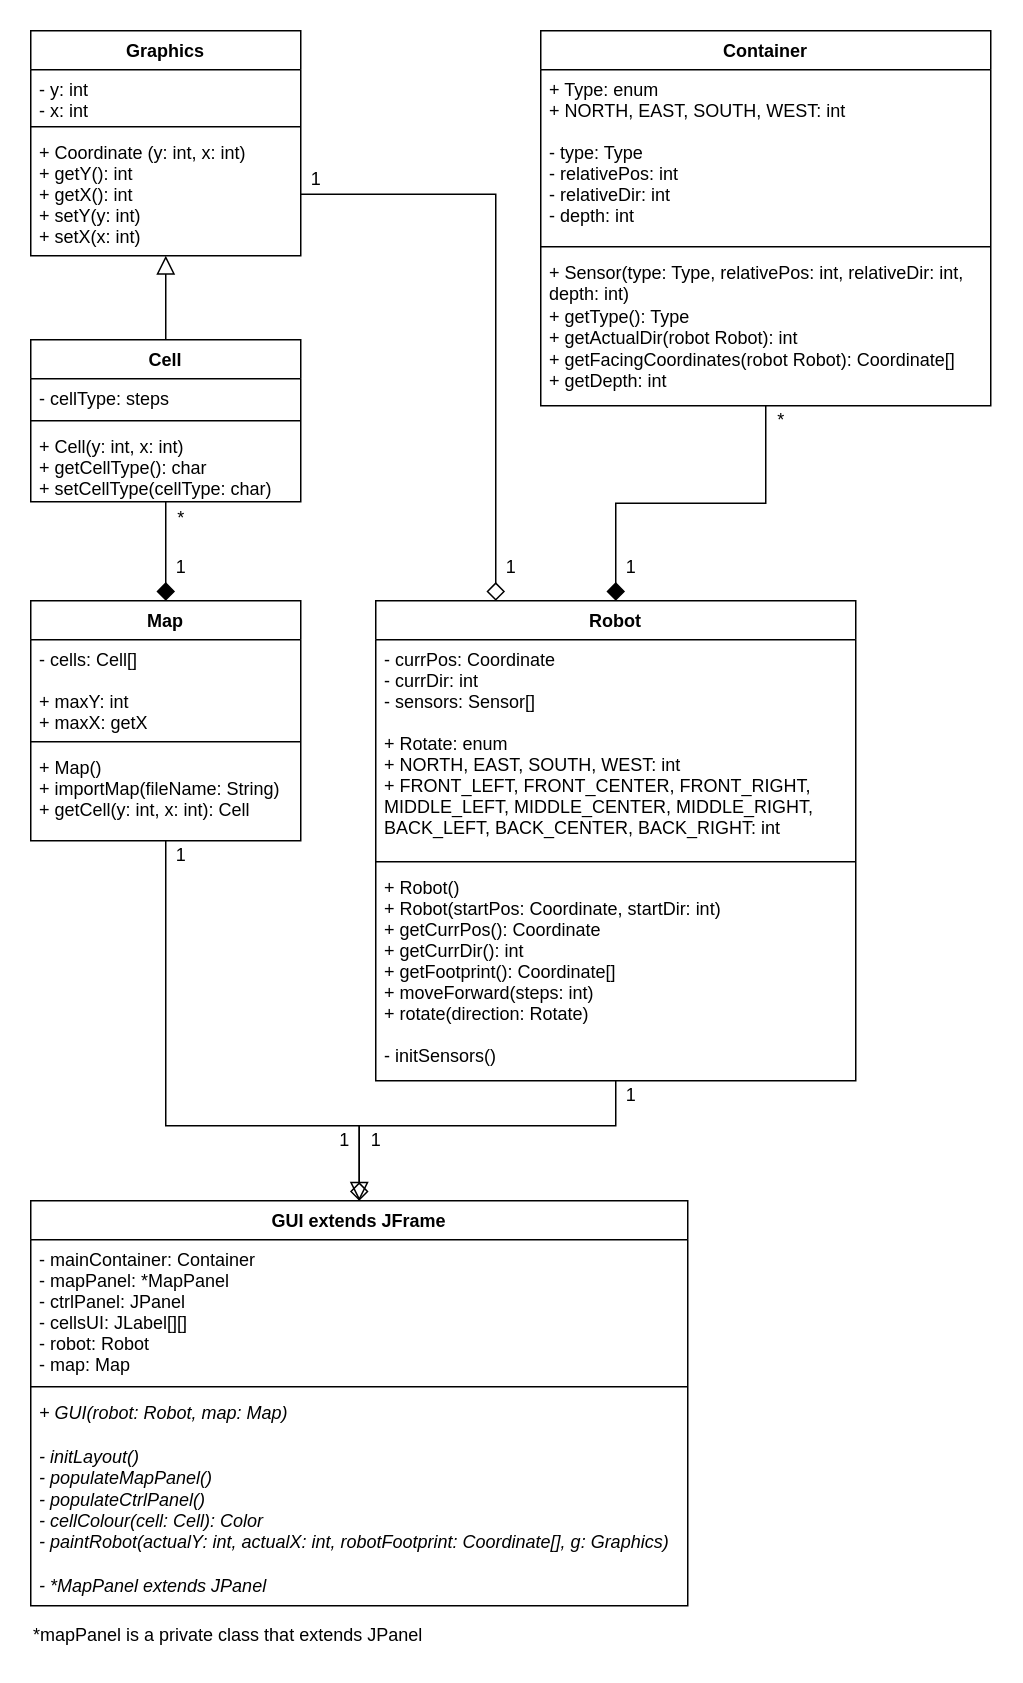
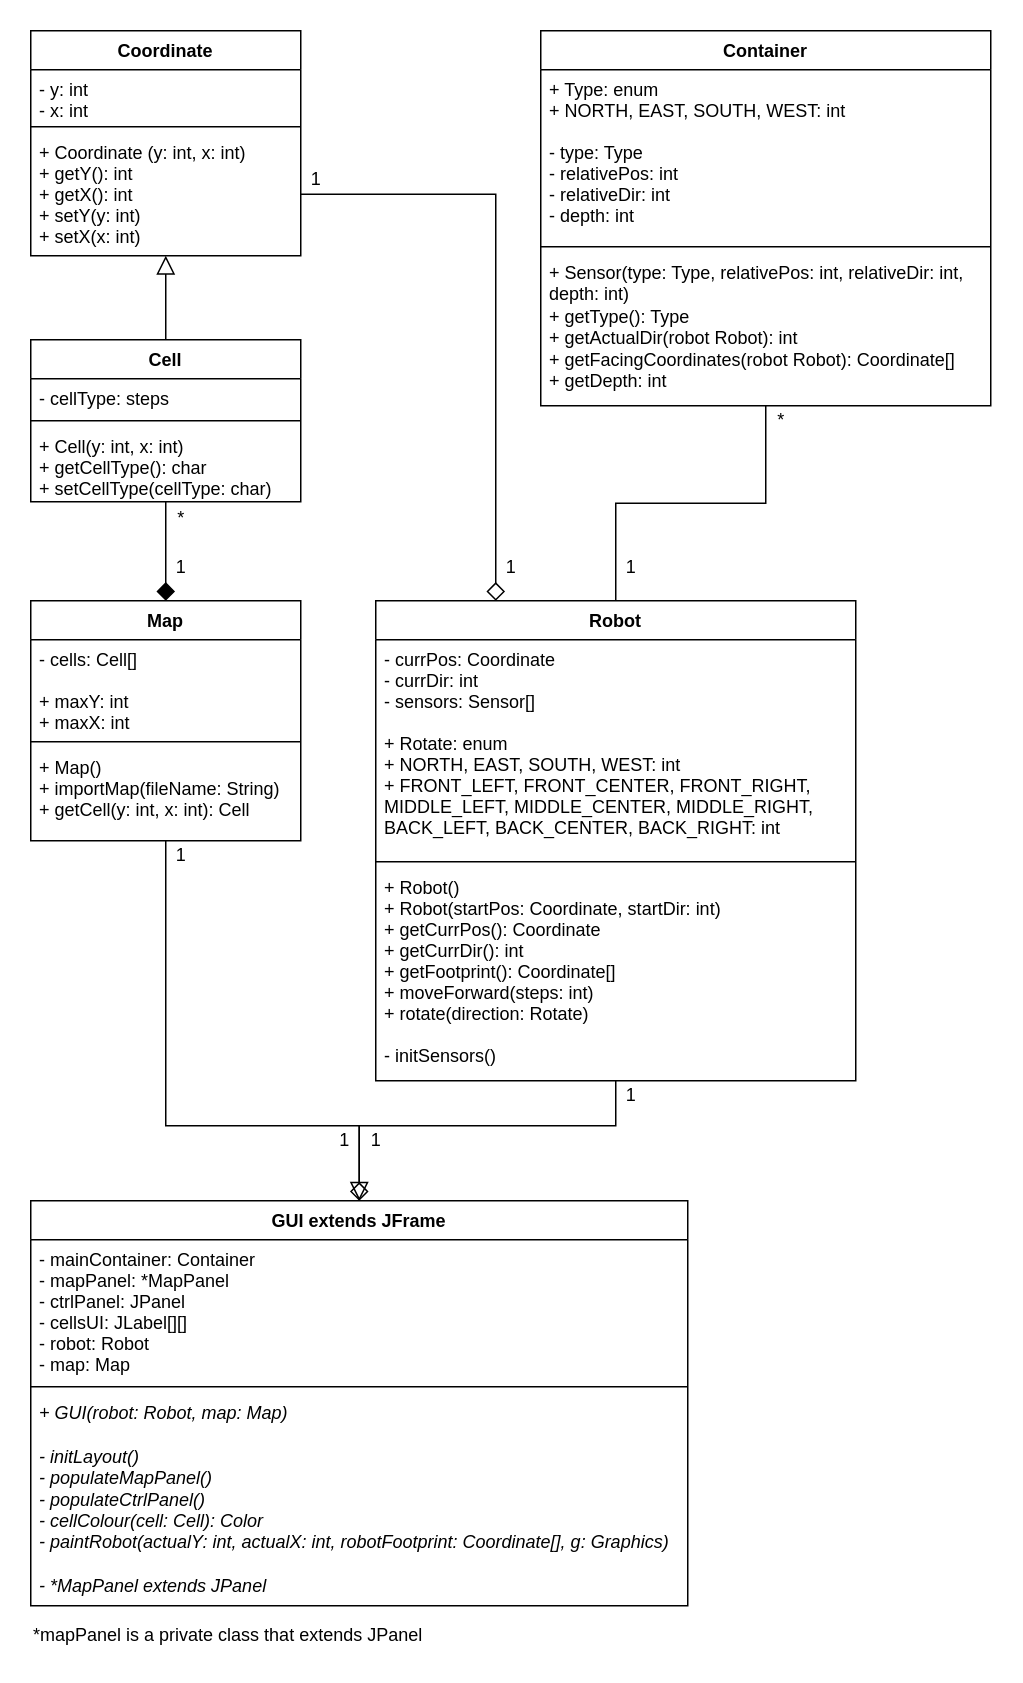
  <mxCell id="0" />
  <mxCell id="1" parent="0" />
- <mxCell id="2" value="Graphics" style="swimlane;fontStyle=1;align=center;verticalAlign=top;childLayout=stackLayout;horizontal=1;startSize=26;horizontalStack=0;resizeParent=1;resizeParentMax=0;resizeLast=0;collapsible=1;marginBottom=0;" vertex="1" parent="1"><mxGeometry x="20" y="20" width="180" height="150" as="geometry"><mxRectangle x="320" y="93" width="90" height="26" as="alternateBounds" /></mxGeometry></mxCell>
+ <mxCell id="2" value="Coordinate" style="swimlane;fontStyle=1;align=center;verticalAlign=top;childLayout=stackLayout;horizontal=1;startSize=26;horizontalStack=0;resizeParent=1;resizeParentMax=0;resizeLast=0;collapsible=1;marginBottom=0;" vertex="1" parent="1"><mxGeometry x="20" y="20" width="180" height="150" as="geometry"><mxRectangle x="320" y="93" width="90" height="26" as="alternateBounds" /></mxGeometry></mxCell>
  <mxCell id="3" value="- y: int&#10;- x: int" style="text;strokeColor=none;fillColor=none;align=left;verticalAlign=top;spacingLeft=4;spacingRight=4;overflow=hidden;rotatable=0;points=[[0,0.5],[1,0.5]];portConstraint=eastwest;" vertex="1" parent="2"><mxGeometry y="26" width="180" height="34" as="geometry" /></mxCell>
  <mxCell id="4" value="" style="line;strokeWidth=1;fillColor=none;align=left;verticalAlign=middle;spacingTop=-1;spacingLeft=3;spacingRight=3;rotatable=0;labelPosition=right;points=[];portConstraint=eastwest;" vertex="1" parent="2"><mxGeometry y="60" width="180" height="8" as="geometry" /></mxCell>
  <mxCell id="5" value="+ Coordinate (y: int, x: int)&#10;+ getY(): int&#10;+ getX(): int&#10;+ setY(y: int)&#10;+ setX(x: int)" style="text;strokeColor=none;fillColor=none;align=left;verticalAlign=top;spacingLeft=4;spacingRight=4;overflow=hidden;rotatable=0;points=[[0,0.5],[1,0.5]];portConstraint=eastwest;" vertex="1" parent="2"><mxGeometry y="68" width="180" height="82" as="geometry" /></mxCell>
  <mxCell id="6" style="edgeStyle=orthogonalEdgeStyle;rounded=0;orthogonalLoop=1;jettySize=auto;html=1;exitX=0.5;exitY=0;exitDx=0;exitDy=0;entryX=0.5;entryY=1;entryDx=0;entryDy=0;entryPerimeter=0;endArrow=block;endFill=0;endSize=10;" edge="1" parent="1" source="7" target="5"><mxGeometry relative="1" as="geometry" /></mxCell>
  <mxCell id="7" value="Cell" style="swimlane;fontStyle=1;align=center;verticalAlign=top;childLayout=stackLayout;horizontal=1;startSize=26;horizontalStack=0;resizeParent=1;resizeParentMax=0;resizeLast=0;collapsible=1;marginBottom=0;" vertex="1" parent="1"><mxGeometry x="20" y="226" width="180" height="108" as="geometry" /></mxCell>
  <mxCell id="8" value="- cellType: steps" style="text;strokeColor=none;fillColor=none;align=left;verticalAlign=top;spacingLeft=4;spacingRight=4;overflow=hidden;rotatable=0;points=[[0,0.5],[1,0.5]];portConstraint=eastwest;" vertex="1" parent="7"><mxGeometry y="26" width="180" height="24" as="geometry" /></mxCell>
  <mxCell id="9" value="" style="line;strokeWidth=1;fillColor=none;align=left;verticalAlign=middle;spacingTop=-1;spacingLeft=3;spacingRight=3;rotatable=0;labelPosition=right;points=[];portConstraint=eastwest;" vertex="1" parent="7"><mxGeometry y="50" width="180" height="8" as="geometry" /></mxCell>
  <mxCell id="10" value="+ Cell(y: int, x: int)&#10;+ getCellType(): char&#10;+ setCellType(cellType: char)" style="text;strokeColor=none;fillColor=none;align=left;verticalAlign=top;spacingLeft=4;spacingRight=4;overflow=hidden;rotatable=0;points=[[0,0.5],[1,0.5]];portConstraint=eastwest;" vertex="1" parent="7"><mxGeometry y="58" width="180" height="50" as="geometry" /></mxCell>
  <mxCell id="11" value="" style="edgeStyle=orthogonalEdgeStyle;rounded=0;orthogonalLoop=1;jettySize=auto;html=1;endArrow=none;endFill=0;strokeWidth=1;endSize=6;startArrow=diamond;startFill=1;startSize=10;" edge="1" parent="1" source="13" target="10"><mxGeometry relative="1" as="geometry"><Array as="points"><mxPoint x="110" y="367" /><mxPoint x="110" y="367" /></Array></mxGeometry></mxCell>
  <mxCell id="12" style="edgeStyle=orthogonalEdgeStyle;rounded=0;orthogonalLoop=1;jettySize=auto;html=1;startArrow=none;startFill=0;startSize=6;endArrow=diamond;endFill=0;endSize=10;strokeWidth=1;" edge="1" parent="1" source="13" target="34"><mxGeometry relative="1" as="geometry"><Array as="points"><mxPoint x="110" y="750" /><mxPoint x="239" y="750" /></Array></mxGeometry></mxCell>
  <mxCell id="13" value="Map" style="swimlane;fontStyle=1;align=center;verticalAlign=top;childLayout=stackLayout;horizontal=1;startSize=26;horizontalStack=0;resizeParent=1;resizeParentMax=0;resizeLast=0;collapsible=1;marginBottom=0;" vertex="1" parent="1"><mxGeometry x="20" y="400" width="180" height="160" as="geometry" /></mxCell>
- <mxCell id="14" value="- cells: Cell[]&#10;&#10;+ maxY: int&#10;+ maxX: getX" style="text;strokeColor=none;fillColor=none;align=left;verticalAlign=top;spacingLeft=4;spacingRight=4;overflow=hidden;rotatable=0;points=[[0,0.5],[1,0.5]];portConstraint=eastwest;" vertex="1" parent="13"><mxGeometry y="26" width="180" height="64" as="geometry" /></mxCell>
+ <mxCell id="14" value="- cells: Cell[]&#10;&#10;+ maxY: int&#10;+ maxX: int" style="text;strokeColor=none;fillColor=none;align=left;verticalAlign=top;spacingLeft=4;spacingRight=4;overflow=hidden;rotatable=0;points=[[0,0.5],[1,0.5]];portConstraint=eastwest;" vertex="1" parent="13"><mxGeometry y="26" width="180" height="64" as="geometry" /></mxCell>
  <mxCell id="15" value="" style="line;strokeWidth=1;fillColor=none;align=left;verticalAlign=middle;spacingTop=-1;spacingLeft=3;spacingRight=3;rotatable=0;labelPosition=right;points=[];portConstraint=eastwest;" vertex="1" parent="13"><mxGeometry y="90" width="180" height="8" as="geometry" /></mxCell>
  <mxCell id="16" value="+ Map()&#10;+ importMap(fileName: String)&#10;+ getCell(y: int, x: int): Cell" style="text;strokeColor=none;fillColor=none;align=left;verticalAlign=top;spacingLeft=4;spacingRight=4;overflow=hidden;rotatable=0;points=[[0,0.5],[1,0.5]];portConstraint=eastwest;" vertex="1" parent="13"><mxGeometry y="98" width="180" height="62" as="geometry" /></mxCell>
  <mxCell id="17" value="*" style="text;html=1;resizable=0;points=[];autosize=1;align=center;verticalAlign=top;spacingTop=-4;" vertex="1" parent="1"><mxGeometry x="110" y="335" width="20" height="20" as="geometry" /></mxCell>
  <mxCell id="18" value="1" style="text;html=1;resizable=0;points=[];autosize=1;align=center;verticalAlign=top;spacingTop=-4;" vertex="1" parent="1"><mxGeometry x="110" y="367.5" width="20" height="20" as="geometry" /></mxCell>
  <mxCell id="19" style="edgeStyle=orthogonalEdgeStyle;rounded=0;orthogonalLoop=1;jettySize=auto;html=1;startArrow=none;startFill=0;startSize=6;endArrow=block;endFill=0;endSize=10;strokeWidth=1;" edge="1" parent="1" source="20" target="34"><mxGeometry relative="1" as="geometry"><Array as="points"><mxPoint x="410" y="750" /><mxPoint x="239" y="750" /></Array></mxGeometry></mxCell>
  <mxCell id="20" value="Robot" style="swimlane;fontStyle=1;align=center;verticalAlign=top;childLayout=stackLayout;horizontal=1;startSize=26;horizontalStack=0;resizeParent=1;resizeParentMax=0;resizeLast=0;collapsible=1;marginBottom=0;" vertex="1" parent="1"><mxGeometry x="250" y="400" width="320" height="320" as="geometry" /></mxCell>
  <mxCell id="21" value="- currPos: Coordinate&#10;- currDir: int&#10;- sensors: Sensor[]&#10;&#10;+ Rotate: enum&#10;+ NORTH, EAST, SOUTH, WEST: int&#10;+ FRONT_LEFT, FRONT_CENTER, FRONT_RIGHT,&#10;MIDDLE_LEFT, MIDDLE_CENTER, MIDDLE_RIGHT,&#10;BACK_LEFT, BACK_CENTER, BACK_RIGHT: int" style="text;strokeColor=none;fillColor=none;align=left;verticalAlign=top;spacingLeft=4;spacingRight=4;overflow=hidden;rotatable=0;points=[[0,0.5],[1,0.5]];portConstraint=eastwest;" vertex="1" parent="20"><mxGeometry y="26" width="320" height="144" as="geometry" /></mxCell>
  <mxCell id="22" value="" style="line;strokeWidth=1;fillColor=none;align=left;verticalAlign=middle;spacingTop=-1;spacingLeft=3;spacingRight=3;rotatable=0;labelPosition=right;points=[];portConstraint=eastwest;" vertex="1" parent="20"><mxGeometry y="170" width="320" height="8" as="geometry" /></mxCell>
  <mxCell id="23" value="+ Robot()&#10;+ Robot(startPos: Coordinate, startDir: int)&#10;+ getCurrPos(): Coordinate&#10;+ getCurrDir(): int&#10;+ getFootprint(): Coordinate[]&#10;+ moveForward(steps: int)&#10;+ rotate(direction: Rotate)&#10;&#10;- initSensors()" style="text;strokeColor=none;fillColor=none;align=left;verticalAlign=top;spacingLeft=4;spacingRight=4;overflow=hidden;rotatable=0;points=[[0,0.5],[1,0.5]];portConstraint=eastwest;" vertex="1" parent="20"><mxGeometry y="178" width="320" height="142" as="geometry" /></mxCell>
  <mxCell id="24" style="edgeStyle=orthogonalEdgeStyle;rounded=0;orthogonalLoop=1;jettySize=auto;html=1;exitX=1;exitY=0.5;exitDx=0;exitDy=0;entryX=0.25;entryY=0;entryDx=0;entryDy=0;startArrow=none;startFill=0;startSize=6;endArrow=diamond;endFill=0;endSize=10;strokeWidth=1;" edge="1" parent="1" source="5" target="20"><mxGeometry relative="1" as="geometry" /></mxCell>
  <mxCell id="25" value="1" style="text;html=1;resizable=0;points=[];autosize=1;align=center;verticalAlign=top;spacingTop=-4;" vertex="1" parent="1"><mxGeometry x="200" y="109" width="20" height="20" as="geometry" /></mxCell>
  <mxCell id="26" value="1" style="text;html=1;resizable=0;points=[];autosize=1;align=center;verticalAlign=top;spacingTop=-4;" vertex="1" parent="1"><mxGeometry x="240.167" y="750" width="20" height="20" as="geometry" /></mxCell>
- <mxCell id="27" style="edgeStyle=orthogonalEdgeStyle;rounded=0;orthogonalLoop=1;jettySize=auto;html=1;exitX=0.5;exitY=1;exitDx=0;exitDy=0;startArrow=none;startFill=0;startSize=6;endArrow=diamond;endFill=1;endSize=10;strokeWidth=1;" edge="1" parent="1" source="28" target="20"><mxGeometry relative="1" as="geometry" /></mxCell>
+ <mxCell id="27" style="edgeStyle=orthogonalEdgeStyle;rounded=0;orthogonalLoop=1;jettySize=auto;html=1;exitX=0.5;exitY=1;exitDx=0;exitDy=0;startArrow=none;startFill=0;startSize=6;endArrow=none;endFill=1;endSize=10;strokeWidth=1;" edge="1" parent="1" source="28" target="20"><mxGeometry relative="1" as="geometry" /></mxCell>
  <mxCell id="28" value="Container" style="swimlane;fontStyle=1;align=center;verticalAlign=top;childLayout=stackLayout;horizontal=1;startSize=26;horizontalStack=0;resizeParent=1;resizeParentMax=0;resizeLast=0;collapsible=1;marginBottom=0;" vertex="1" parent="1"><mxGeometry x="360" y="20" width="300" height="250" as="geometry" /></mxCell>
  <mxCell id="29" value="+ Type: enum&#10;+ NORTH, EAST, SOUTH, WEST: int&#10;&#10;- type: Type&#10;- relativePos: int&#10;- relativeDir: int&#10;- depth: int" style="text;strokeColor=none;fillColor=none;align=left;verticalAlign=top;spacingLeft=4;spacingRight=4;overflow=hidden;rotatable=0;points=[[0,0.5],[1,0.5]];portConstraint=eastwest;" vertex="1" parent="28"><mxGeometry y="26" width="300" height="114" as="geometry" /></mxCell>
  <mxCell id="30" value="" style="line;strokeWidth=1;fillColor=none;align=left;verticalAlign=middle;spacingTop=-1;spacingLeft=3;spacingRight=3;rotatable=0;labelPosition=right;points=[];portConstraint=eastwest;" vertex="1" parent="28"><mxGeometry y="140" width="300" height="8" as="geometry" /></mxCell>
  <mxCell id="31" value="+ Sensor(type: Type, relativePos: int, relativeDir: int, depth: int)&#10;+ getType(): Type&#10;+ getActualDir(robot Robot): int&#10;+ getFacingCoordinates(robot Robot): Coordinate[]&#10;+ getDepth: int" style="text;strokeColor=none;fillColor=none;align=left;verticalAlign=top;spacingLeft=4;spacingRight=4;overflow=hidden;rotatable=0;points=[[0,0.5],[1,0.5]];portConstraint=eastwest;whiteSpace=wrap;" vertex="1" parent="28"><mxGeometry y="148" width="300" height="102" as="geometry" /></mxCell>
  <mxCell id="32" value="1" style="text;html=1;resizable=0;points=[];autosize=1;align=center;verticalAlign=top;spacingTop=-4;" vertex="1" parent="1"><mxGeometry x="410.167" y="367.5" width="20" height="20" as="geometry" /></mxCell>
  <mxCell id="33" value="*" style="text;html=1;resizable=0;points=[];autosize=1;align=center;verticalAlign=top;spacingTop=-4;" vertex="1" parent="1"><mxGeometry x="510.167" y="270" width="20" height="20" as="geometry" /></mxCell>
  <mxCell id="34" value="GUI extends JFrame" style="swimlane;fontStyle=1;align=center;verticalAlign=top;childLayout=stackLayout;horizontal=1;startSize=26;horizontalStack=0;resizeParent=1;resizeParentMax=0;resizeLast=0;collapsible=1;marginBottom=0;" vertex="1" parent="1"><mxGeometry x="20" y="800" width="438" height="270" as="geometry" /></mxCell>
  <mxCell id="35" value="- mainContainer: Container&#10;- mapPanel: *MapPanel&#10;- ctrlPanel: JPanel&#10;- cellsUI: JLabel[][]&#10;- robot: Robot&#10;- map: Map" style="text;strokeColor=none;fillColor=none;align=left;verticalAlign=top;spacingLeft=4;spacingRight=4;overflow=hidden;rotatable=0;points=[[0,0.5],[1,0.5]];portConstraint=eastwest;" vertex="1" parent="34"><mxGeometry y="26" width="438" height="94" as="geometry" /></mxCell>
  <mxCell id="36" value="" style="line;strokeWidth=1;fillColor=none;align=left;verticalAlign=middle;spacingTop=-1;spacingLeft=3;spacingRight=3;rotatable=0;labelPosition=right;points=[];portConstraint=eastwest;" vertex="1" parent="34"><mxGeometry y="120" width="438" height="8" as="geometry" /></mxCell>
  <mxCell id="37" value="+ GUI(robot: Robot, map: Map)&#10;&#10;- initLayout()&#10;- populateMapPanel()&#10;- populateCtrlPanel()&#10;- cellColour(cell: Cell): Color&#10;- paintRobot(actualY: int, actualX: int, robotFootprint: Coordinate[], g: Graphics)&#10;&#10;- *MapPanel extends JPanel" style="text;strokeColor=none;fillColor=none;align=left;verticalAlign=top;spacingLeft=4;spacingRight=4;overflow=hidden;rotatable=0;points=[[0,0.5],[1,0.5]];portConstraint=eastwest;whiteSpace=wrap;fontStyle=2" vertex="1" parent="34"><mxGeometry y="128" width="438" height="142" as="geometry" /></mxCell>
  <mxCell id="38" value="*mapPanel is a private class that extends JPanel" style="text;html=1;resizable=0;points=[];autosize=1;align=left;verticalAlign=top;spacingTop=-4;" vertex="1" parent="1"><mxGeometry x="20" y="1080" width="270" height="20" as="geometry" /></mxCell>
  <mxCell id="39" value="1" style="text;html=1;resizable=0;points=[];autosize=1;align=center;verticalAlign=top;spacingTop=-4;" vertex="1" parent="1"><mxGeometry x="110.167" y="560" width="20" height="20" as="geometry" /></mxCell>
  <mxCell id="40" value="1" style="text;html=1;resizable=0;points=[];autosize=1;align=center;verticalAlign=top;spacingTop=-4;" vertex="1" parent="1"><mxGeometry x="330.167" y="367.5" width="20" height="20" as="geometry" /></mxCell>
  <mxCell id="41" value="1" style="text;html=1;resizable=0;points=[];autosize=1;align=center;verticalAlign=top;spacingTop=-4;" vertex="1" parent="1"><mxGeometry x="219.167" y="750" width="20" height="20" as="geometry" /></mxCell>
  <mxCell id="42" value="1" style="text;html=1;resizable=0;points=[];autosize=1;align=center;verticalAlign=top;spacingTop=-4;" vertex="1" parent="1"><mxGeometry x="410.167" y="720" width="20" height="20" as="geometry" /></mxCell>
